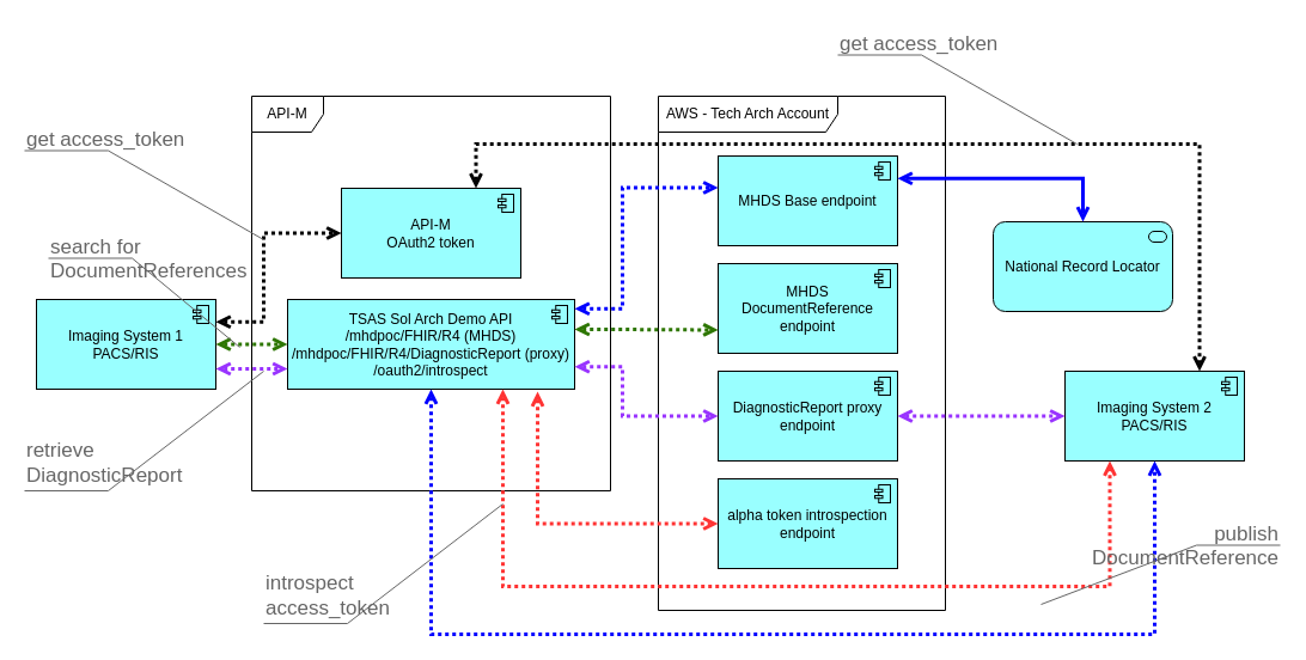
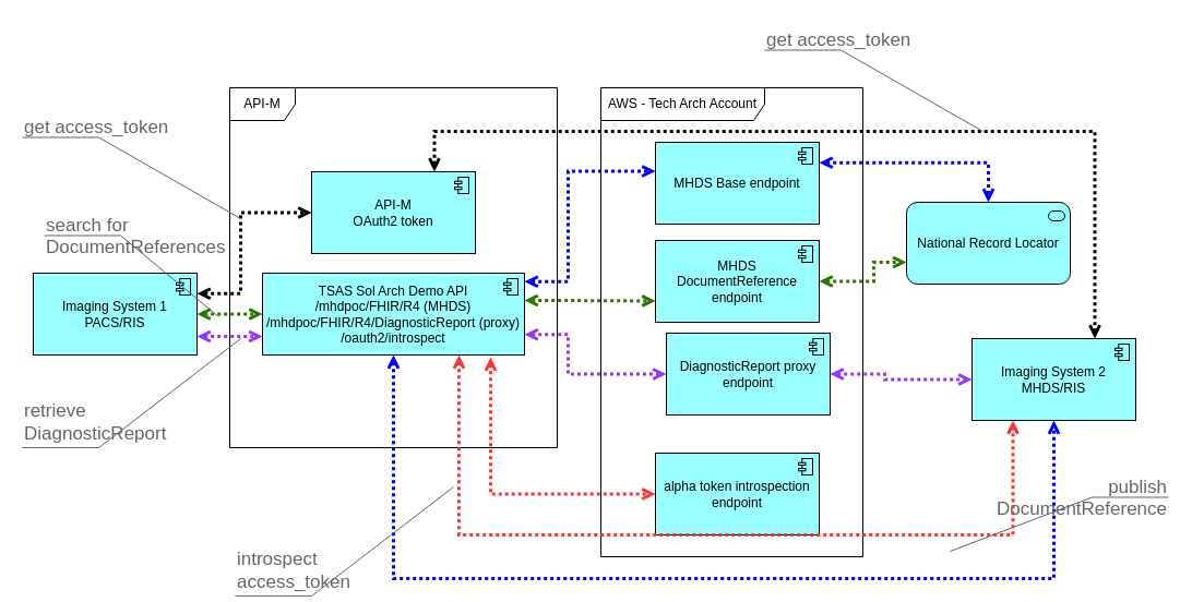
  <mxCell id="0" />
  <mxCell id="1" parent="0" />
  <mxCell id="2" value="Imaging System 1&lt;br&gt;PACS/RIS" style="html=1;outlineConnect=0;whiteSpace=wrap;fillColor=#99ffff;shape=mxgraph.archimate3.application;appType=comp;archiType=square;" vertex="1" parent="1"><mxGeometry x="30" y="250" width="150" height="75" as="geometry" /></mxCell>
  <mxCell id="3" value="API-M&lt;br&gt;OAuth2 token" style="html=1;outlineConnect=0;whiteSpace=wrap;fillColor=#99ffff;shape=mxgraph.archimate3.application;appType=comp;archiType=square;" vertex="1" parent="1"><mxGeometry x="285" y="157" width="150" height="75" as="geometry" /></mxCell>
  <mxCell id="4" value="TSAS Sol Arch Demo API&lt;br&gt;/mhdpoc/FHIR/R4 (MHDS)&lt;br&gt;/mhdpoc/FHIR/R4/DiagnosticReport (proxy)&lt;br&gt;/oauth2/introspect" style="html=1;outlineConnect=0;whiteSpace=wrap;fillColor=#99ffff;shape=mxgraph.archimate3.application;appType=comp;archiType=square;" vertex="1" parent="1"><mxGeometry x="240" y="250" width="240" height="75" as="geometry" /></mxCell>
  <mxCell id="5" value="API-M" style="shape=umlFrame;whiteSpace=wrap;html=1;pointerEvents=0;" vertex="1" parent="1"><mxGeometry x="210" y="80" width="300" height="330" as="geometry" /></mxCell>
  <mxCell id="6" value="AWS - Tech Arch Account" style="shape=umlFrame;whiteSpace=wrap;html=1;pointerEvents=0;width=150;height=30;" vertex="1" parent="1"><mxGeometry x="550" y="80" width="240" height="430" as="geometry" /></mxCell>
  <mxCell id="7" value="MHDS Base endpoint" style="html=1;outlineConnect=0;whiteSpace=wrap;fillColor=#99ffff;shape=mxgraph.archimate3.application;appType=comp;archiType=square;" vertex="1" parent="1"><mxGeometry x="600" y="130" width="150" height="75" as="geometry" /></mxCell>
  <mxCell id="8" value="MHDS DocumentReference endpoint" style="html=1;outlineConnect=0;whiteSpace=wrap;fillColor=#99ffff;shape=mxgraph.archimate3.application;appType=comp;archiType=square;" vertex="1" parent="1"><mxGeometry x="600" y="220" width="150" height="75" as="geometry" /></mxCell>
- <mxCell id="9" value="DiagnosticReport proxy endpoint" style="html=1;outlineConnect=0;whiteSpace=wrap;fillColor=#99ffff;shape=mxgraph.archimate3.application;appType=comp;archiType=square;" vertex="1" parent="1"><mxGeometry x="600" y="310" width="150" height="75" as="geometry" /></mxCell>
- <mxCell id="10" value="alpha token introspection endpoint" style="html=1;outlineConnect=0;whiteSpace=wrap;fillColor=#99ffff;shape=mxgraph.archimate3.application;appType=comp;archiType=square;" vertex="1" parent="1"><mxGeometry x="600" y="400" width="150" height="75" as="geometry" /></mxCell>
- <mxCell id="11" value="Imaging System 2&lt;br&gt;PACS/RIS" style="html=1;outlineConnect=0;whiteSpace=wrap;fillColor=#99ffff;shape=mxgraph.archimate3.application;appType=comp;archiType=square;" vertex="1" parent="1"><mxGeometry x="890" y="310" width="150" height="75" as="geometry" /></mxCell>
+ <mxCell id="9" value="DiagnosticReport proxy endpoint" style="html=1;outlineConnect=0;whiteSpace=wrap;fillColor=#99ffff;shape=mxgraph.archimate3.application;appType=comp;archiType=square;" vertex="1" parent="1"><mxGeometry x="610" y="305" width="150" height="75" as="geometry" /></mxCell>
+ <mxCell id="10" value="alpha token introspection endpoint" style="html=1;outlineConnect=0;whiteSpace=wrap;fillColor=#99ffff;shape=mxgraph.archimate3.application;appType=comp;archiType=square;" vertex="1" parent="1"><mxGeometry x="600" y="415" width="150" height="75" as="geometry" /></mxCell>
+ <mxCell id="11" value="Imaging System 2&lt;br&gt;MHDS/RIS" style="html=1;outlineConnect=0;whiteSpace=wrap;fillColor=#99ffff;shape=mxgraph.archimate3.application;appType=comp;archiType=square;" vertex="1" parent="1"><mxGeometry x="890" y="310" width="150" height="75" as="geometry" /></mxCell>
  <mxCell id="12" value="" style="edgeStyle=elbowEdgeStyle;html=1;endArrow=open;endFill=0;dashed=1;dashPattern=1 1;rounded=0;entryX=0;entryY=0.5;entryDx=0;entryDy=0;entryPerimeter=0;exitX=1;exitY=0.25;exitDx=0;exitDy=0;exitPerimeter=0;strokeWidth=3;startArrow=open;startFill=0;" edge="1" parent="1" source="2" target="3"><mxGeometry width="160" relative="1" as="geometry"><mxPoint x="190" y="287.5" as="sourcePoint" /><mxPoint x="295" y="167.5" as="targetPoint" /><Array as="points"><mxPoint x="220" y="230" /></Array></mxGeometry></mxCell>
  <mxCell id="13" value="" style="edgeStyle=elbowEdgeStyle;html=1;endArrow=open;endFill=0;dashed=1;dashPattern=1 1;rounded=0;entryX=0;entryY=0.5;entryDx=0;entryDy=0;entryPerimeter=0;exitX=1;exitY=0.5;exitDx=0;exitDy=0;exitPerimeter=0;strokeWidth=3;startArrow=open;startFill=0;strokeColor=#2D7600;" edge="1" parent="1" source="2" target="4"><mxGeometry width="160" relative="1" as="geometry"><mxPoint x="190" y="279" as="sourcePoint" /><mxPoint x="295" y="178" as="targetPoint" /><Array as="points"><mxPoint x="210" y="290" /></Array></mxGeometry></mxCell>
  <mxCell id="14" value="get access_token" style="strokeWidth=1;shadow=0;dashed=0;align=center;html=1;shape=mxgraph.mockup.text.callout;linkText=;textSize=17;textColor=#666666;callDir=NW;callStyle=line;fontSize=17;fontColor=#666666;align=left;verticalAlign=top;strokeColor=#666666;" vertex="1" parent="1"><mxGeometry x="20" y="100" width="200" height="100" as="geometry" /></mxCell>
  <mxCell id="15" value="search for &lt;br&gt;DocumentReferences" style="strokeWidth=1;shadow=0;dashed=0;align=center;html=1;shape=mxgraph.mockup.text.callout;linkText=;textSize=17;textColor=#666666;callDir=NW;callStyle=line;fontSize=17;fontColor=#666666;align=left;verticalAlign=top;strokeColor=#666666;" vertex="1" parent="1"><mxGeometry x="40" y="190" width="160" height="100" as="geometry" /></mxCell>
  <mxCell id="16" value="" style="edgeStyle=elbowEdgeStyle;html=1;endArrow=open;endFill=0;dashed=1;dashPattern=1 1;rounded=0;entryX=0;entryY=0.5;entryDx=0;entryDy=0;entryPerimeter=0;exitX=1;exitY=0.5;exitDx=0;exitDy=0;exitPerimeter=0;strokeWidth=3;startArrow=open;startFill=0;strokeColor=#9933FF;" edge="1" parent="1"><mxGeometry width="160" relative="1" as="geometry"><mxPoint x="180" y="308" as="sourcePoint" /><mxPoint x="240" y="308" as="targetPoint" /><Array as="points"><mxPoint x="210" y="310" /></Array></mxGeometry></mxCell>
  <mxCell id="17" value="retrieve &lt;br&gt;DiagnosticReport" style="strokeWidth=1;shadow=0;dashed=0;align=center;html=1;shape=mxgraph.mockup.text.callout;linkText=;textSize=17;textColor=#666666;callDir=SW;callStyle=line;fontSize=17;fontColor=#666666;align=left;verticalAlign=bottom;strokeColor=#666666;" vertex="1" parent="1"><mxGeometry x="20" y="310" width="200" height="100" as="geometry" /></mxCell>
  <mxCell id="18" value="" style="edgeStyle=elbowEdgeStyle;html=1;endArrow=open;endFill=0;dashed=1;dashPattern=1 1;rounded=0;entryX=0;entryY=0.5;entryDx=0;entryDy=0;entryPerimeter=0;exitX=1;exitY=0.5;exitDx=0;exitDy=0;exitPerimeter=0;strokeWidth=3;startArrow=open;startFill=0;strokeColor=#2D7600;" edge="1" parent="1"><mxGeometry width="160" relative="1" as="geometry"><mxPoint x="480" y="275" as="sourcePoint" /><mxPoint x="600" y="275.5" as="targetPoint" /><Array as="points"><mxPoint x="510" y="277" /></Array></mxGeometry></mxCell>
  <mxCell id="19" value="" style="edgeStyle=elbowEdgeStyle;html=1;endArrow=open;endFill=0;dashed=1;dashPattern=1 1;rounded=0;entryX=0;entryY=0.5;entryDx=0;entryDy=0;entryPerimeter=0;exitX=1;exitY=0.75;exitDx=0;exitDy=0;exitPerimeter=0;strokeWidth=3;startArrow=open;startFill=0;strokeColor=#9933FF;" edge="1" parent="1" source="4" target="9"><mxGeometry width="160" relative="1" as="geometry"><mxPoint x="490" y="309" as="sourcePoint" /><mxPoint x="550" y="309" as="targetPoint" /><Array as="points"><mxPoint x="520" y="311" /></Array></mxGeometry></mxCell>
  <mxCell id="20" value="" style="edgeStyle=elbowEdgeStyle;html=1;endArrow=open;endFill=0;dashed=1;dashPattern=1 1;rounded=0;entryX=0;entryY=0.5;entryDx=0;entryDy=0;entryPerimeter=0;exitX=1;exitY=0.5;exitDx=0;exitDy=0;exitPerimeter=0;strokeWidth=3;startArrow=open;startFill=0;strokeColor=#9933FF;" edge="1" parent="1" source="9" target="11"><mxGeometry width="160" relative="1" as="geometry"><mxPoint x="770" y="339" as="sourcePoint" /><mxPoint x="890" y="381" as="targetPoint" /><Array as="points"><mxPoint x="810" y="344" /></Array></mxGeometry></mxCell>
  <mxCell id="21" value="" style="edgeStyle=elbowEdgeStyle;html=1;endArrow=open;endFill=0;dashed=1;dashPattern=1 1;rounded=0;entryX=0.25;entryY=1;entryDx=0;entryDy=0;entryPerimeter=0;exitX=0.75;exitY=1;exitDx=0;exitDy=0;exitPerimeter=0;strokeWidth=3;startArrow=open;startFill=0;strokeColor=#FF3333;elbow=vertical;" edge="1" parent="1" source="4" target="11"><mxGeometry width="160" relative="1" as="geometry"><mxPoint x="760" y="358" as="sourcePoint" /><mxPoint x="900" y="358" as="targetPoint" /><Array as="points"><mxPoint x="660" y="490" /></Array></mxGeometry></mxCell>
  <mxCell id="22" value="" style="edgeStyle=elbowEdgeStyle;html=1;endArrow=open;endFill=0;dashed=1;dashPattern=1 1;rounded=0;entryX=0;entryY=0.5;entryDx=0;entryDy=0;entryPerimeter=0;exitX=0.871;exitY=1.027;exitDx=0;exitDy=0;exitPerimeter=0;strokeWidth=3;startArrow=open;startFill=0;strokeColor=#FF3333;" edge="1" parent="1" source="4" target="10"><mxGeometry width="160" relative="1" as="geometry"><mxPoint x="490" y="298" as="sourcePoint" /><mxPoint x="900" y="339" as="targetPoint" /><Array as="points"><mxPoint x="449" y="380" /></Array></mxGeometry></mxCell>
  <mxCell id="23" value="" style="edgeStyle=elbowEdgeStyle;html=1;endArrow=open;endFill=0;dashed=1;dashPattern=1 1;rounded=0;entryX=0.75;entryY=0;entryDx=0;entryDy=0;entryPerimeter=0;exitX=0.75;exitY=0;exitDx=0;exitDy=0;exitPerimeter=0;strokeWidth=3;startArrow=open;startFill=0;elbow=vertical;" edge="1" parent="1" source="3" target="11"><mxGeometry width="160" relative="1" as="geometry"><mxPoint x="190" y="279" as="sourcePoint" /><mxPoint x="295" y="178" as="targetPoint" /><Array as="points"><mxPoint x="700" y="120" /><mxPoint x="700" y="120" /><mxPoint x="960" y="170" /></Array></mxGeometry></mxCell>
  <mxCell id="24" value="get access_token" style="strokeWidth=1;shadow=0;dashed=0;align=center;html=1;shape=mxgraph.mockup.text.callout;linkText=;textSize=17;textColor=#666666;callDir=NW;callStyle=line;fontSize=17;fontColor=#666666;align=left;verticalAlign=top;strokeColor=#666666;" vertex="1" parent="1"><mxGeometry x="700" y="20" width="200" height="100" as="geometry" /></mxCell>
  <mxCell id="25" value="" style="edgeStyle=elbowEdgeStyle;html=1;endArrow=open;endFill=0;dashed=1;dashPattern=1 1;rounded=0;entryX=0.5;entryY=1;entryDx=0;entryDy=0;entryPerimeter=0;exitX=0.5;exitY=1;exitDx=0;exitDy=0;exitPerimeter=0;strokeWidth=3;startArrow=open;startFill=0;strokeColor=#0000FF;" edge="1" parent="1" source="4" target="11"><mxGeometry width="160" relative="1" as="geometry"><mxPoint x="776" y="360" as="sourcePoint" /><mxPoint x="956" y="473" as="targetPoint" /><Array as="points"><mxPoint x="640" y="530" /></Array></mxGeometry></mxCell>
  <mxCell id="26" value="publish&lt;div&gt;DocumentReference&lt;/div&gt;" style="strokeWidth=1;shadow=0;dashed=0;align=center;html=1;shape=mxgraph.mockup.text.callout;linkText=;textSize=17;textColor=#666666;callDir=NE;callStyle=line;fontSize=17;fontColor=#666666;align=right;verticalAlign=top;strokeColor=#666666;" vertex="1" parent="1"><mxGeometry x="870" y="430" width="200" height="75" as="geometry" /></mxCell>
- <mxCell id="27" value="introspect&lt;br&gt;access_token" style="strokeWidth=1;shadow=0;dashed=0;align=center;html=1;shape=mxgraph.mockup.text.callout;linkText=;textSize=17;textColor=#666666;callDir=SW;callStyle=line;fontSize=17;fontColor=#666666;align=left;verticalAlign=bottom;strokeColor=#666666;" vertex="1" parent="1"><mxGeometry x="220" y="421" width="200" height="100" as="geometry" /></mxCell>
+ <mxCell id="27" value="introspect&lt;br&gt;access_token" style="strokeWidth=1;shadow=0;dashed=0;align=center;html=1;shape=mxgraph.mockup.text.callout;linkText=;textSize=17;textColor=#666666;callDir=SW;callStyle=line;fontSize=17;fontColor=#666666;align=left;verticalAlign=bottom;strokeColor=#666666;" vertex="1" parent="1"><mxGeometry x="215" y="446" width="200" height="100" as="geometry" /></mxCell>
  <mxCell id="28" value="National Record Locator" style="html=1;outlineConnect=0;whiteSpace=wrap;fillColor=#99ffff;shape=mxgraph.archimate3.application;appType=serv;archiType=rounded" vertex="1" parent="1"><mxGeometry x="830" y="185" width="150" height="75" as="geometry" /></mxCell>
  <mxCell id="29" value="" style="edgeStyle=elbowEdgeStyle;html=1;endArrow=open;endFill=0;dashed=1;dashPattern=1 1;rounded=0;entryX=0;entryY=0.5;entryDx=0;entryDy=0;entryPerimeter=0;exitX=1;exitY=0.25;exitDx=0;exitDy=0;exitPerimeter=0;strokeWidth=3;startArrow=open;startFill=0;strokeColor=#0000FF;" edge="1" parent="1"><mxGeometry width="160" relative="1" as="geometry"><mxPoint x="480" y="257.75" as="sourcePoint" /><mxPoint x="600" y="156.5" as="targetPoint" /><Array as="points"><mxPoint x="520" y="179" /></Array></mxGeometry></mxCell>
- <mxCell id="30" value="" style="edgeStyle=elbowEdgeStyle;html=1;endArrow=open;endFill=0;dashed=0;dashPattern=1 1;rounded=0;entryX=0.5;entryY=0;entryDx=0;entryDy=0;entryPerimeter=0;exitX=1;exitY=0.25;exitDx=0;exitDy=0;exitPerimeter=0;strokeWidth=3;startArrow=open;startFill=0;strokeColor=#0000FF;" edge="1" parent="1" source="7" target="28"><mxGeometry width="160" relative="1" as="geometry"><mxPoint x="490" y="267.75" as="sourcePoint" /><mxPoint x="610" y="166.5" as="targetPoint" /><Array as="points"><mxPoint x="905" y="150" /></Array></mxGeometry></mxCell>
+ <mxCell id="30" value="" style="edgeStyle=elbowEdgeStyle;html=1;endArrow=open;endFill=0;dashed=1;dashPattern=1 1;rounded=0;entryX=0.5;entryY=0;entryDx=0;entryDy=0;entryPerimeter=0;exitX=1;exitY=0.25;exitDx=0;exitDy=0;exitPerimeter=0;strokeWidth=3;startArrow=open;startFill=0;strokeColor=#0000FF;" edge="1" parent="1" source="7" target="28"><mxGeometry width="160" relative="1" as="geometry"><mxPoint x="490" y="267.75" as="sourcePoint" /><mxPoint x="610" y="166.5" as="targetPoint" /><Array as="points"><mxPoint x="905" y="150" /></Array></mxGeometry></mxCell>
+ <mxCell id="31" value="" style="edgeStyle=elbowEdgeStyle;html=1;endArrow=open;endFill=0;dashed=1;dashPattern=1 1;rounded=0;exitX=1;exitY=0.5;exitDx=0;exitDy=0;exitPerimeter=0;strokeWidth=3;startArrow=open;startFill=0;strokeColor=#2D7600;" edge="1" parent="1" source="8" target="28"><mxGeometry width="160" relative="1" as="geometry"><mxPoint x="760" y="285" as="sourcePoint" /><mxPoint x="880" y="285.5" as="targetPoint" /><Array as="points"><mxPoint x="800" y="240" /></Array></mxGeometry></mxCell>
